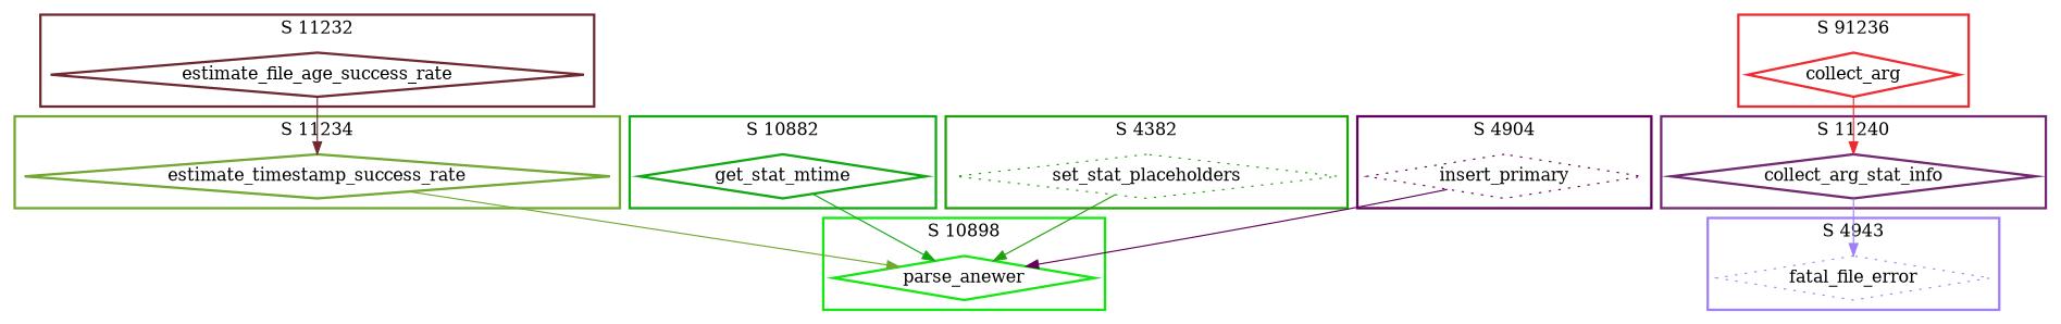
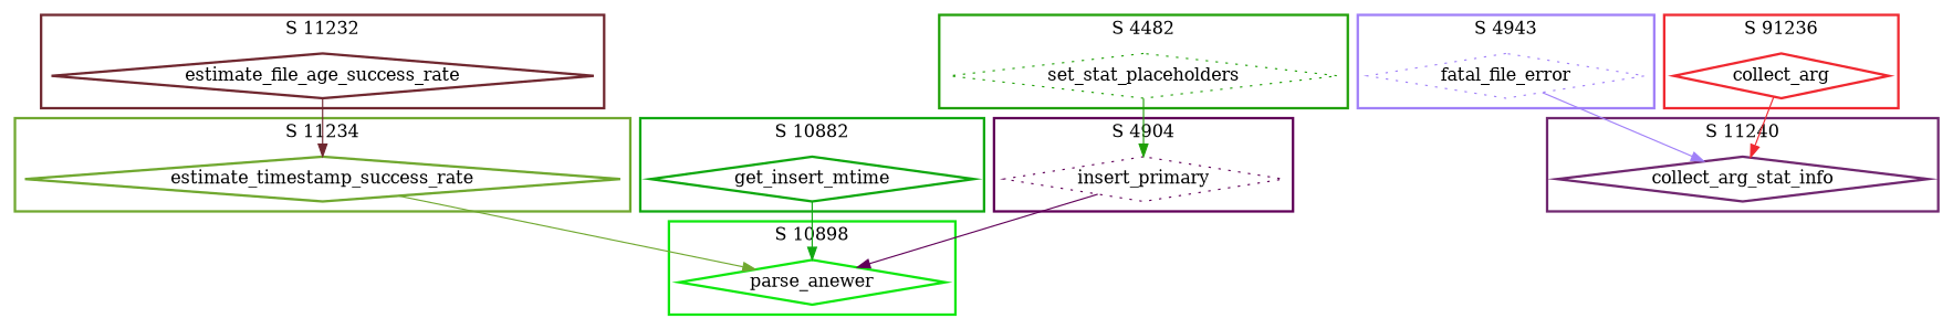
  digraph {
    node [shape=diamond style=bold]
    n1 [color="#702830" label=estimate_file_age_success_rate]
-   n2 [color="#10A810" label=get_stat_mtime]
+   n2 [color="#10A810" label=get_insert_mtime]
    n3 [color="#70A830" label=estimate_timestamp_success_rate]
    n4 [color="#20A008" label=set_stat_placeholders style=dotted]
    n5 [color="#A080F8" label=fatal_file_error style=dotted]
    n6 [color="#702870" label=collect_arg_stat_info]
    n7 [color="#F02830" label=collect_arg]
    n8 [color="#600058" label=insert_primary style=dotted]
    n9 [color="#10E810" label=parse_anewer]
    subgraph cluster_1 {
      color="#702830"
      label="S 11232"
      style=bold
      n1
    }
    subgraph cluster_2 {
      color="#10A810"
      label="S 10882"
      style=bold
      n2
    }
    subgraph cluster_3 {
      color="#70A830"
      label="S 11234"
      style=bold
      n3
    }
    subgraph cluster_4 {
      color="#20A008"
-     label="S 4382"
+     label="S 4482"
      style=bold
      n4
    }
    subgraph cluster_5 {
      color="#A080F8"
      label="S 4943"
      style=bold
      n5
    }
    subgraph cluster_6 {
      color="#702870"
      label="S 11240"
      style=bold
      n6
    }
    subgraph cluster_7 {
      color="#F02830"
      label="S 91236"
      style=bold
      n7
    }
    subgraph cluster_8 {
      color="#600058"
      label="S 4904"
      style=bold
      n8
    }
    subgraph cluster_9 {
      color="#10E810"
      label="S 10898"
      style=bold
      n9
    }
    n1 -> n3 [color="#702830"]
    n2 -> n9 [color="#10A810"]
    n3 -> n9 [color="#70A830"]
-   n4 -> n9 [color="#20A008"]
-   n6 -> n5 [color="#A080F8"]
+   n4 -> n8 [color="#20A008"]
+   n5 -> n6 [color="#A080F8"]
    n7 -> n6 [color="#F02830"]
    n8 -> n9 [color="#600058"]
  }
